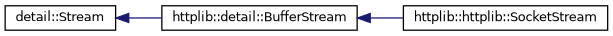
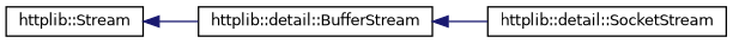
  digraph {
    rankdir=LR
    node [color=black fillcolor=white fontname=Helvetica fontsize=10 shape=record style=filled]
    edge [color=midnightblue dir=back fontname=Helvetica fontsize=10 labelfontname=Helvetica labelfontsize=10 style=solid]
-   n1 [height=0.2 label="detail::Stream" width=0.4]
+   n1 [height=0.2 label="httplib::Stream" width=0.4]
    n2 [height=0.2 label="httplib::detail::BufferStream" width=0.4]
-   n3 [height=0.2 label="httplib::httplib::SocketStream" width=0.4]
+   n3 [height=0.2 label="httplib::detail::SocketStream" width=0.4]
    n1 -> n2
    n2 -> n3
  }
